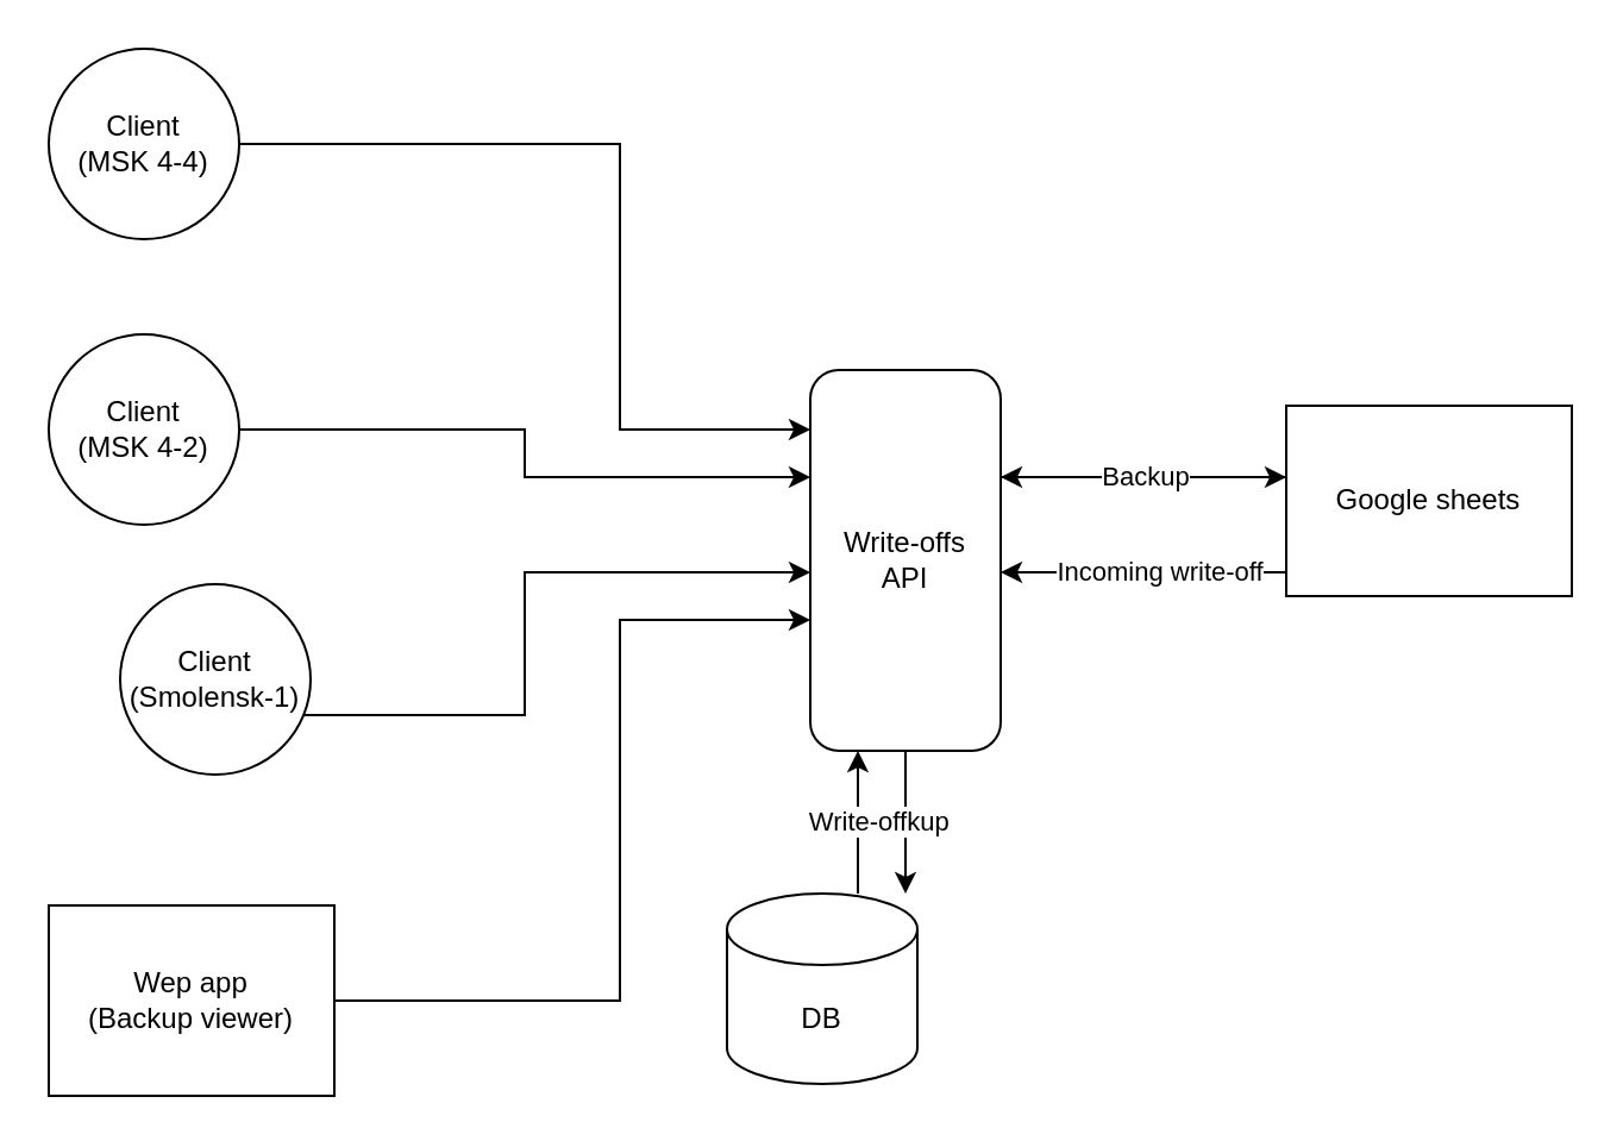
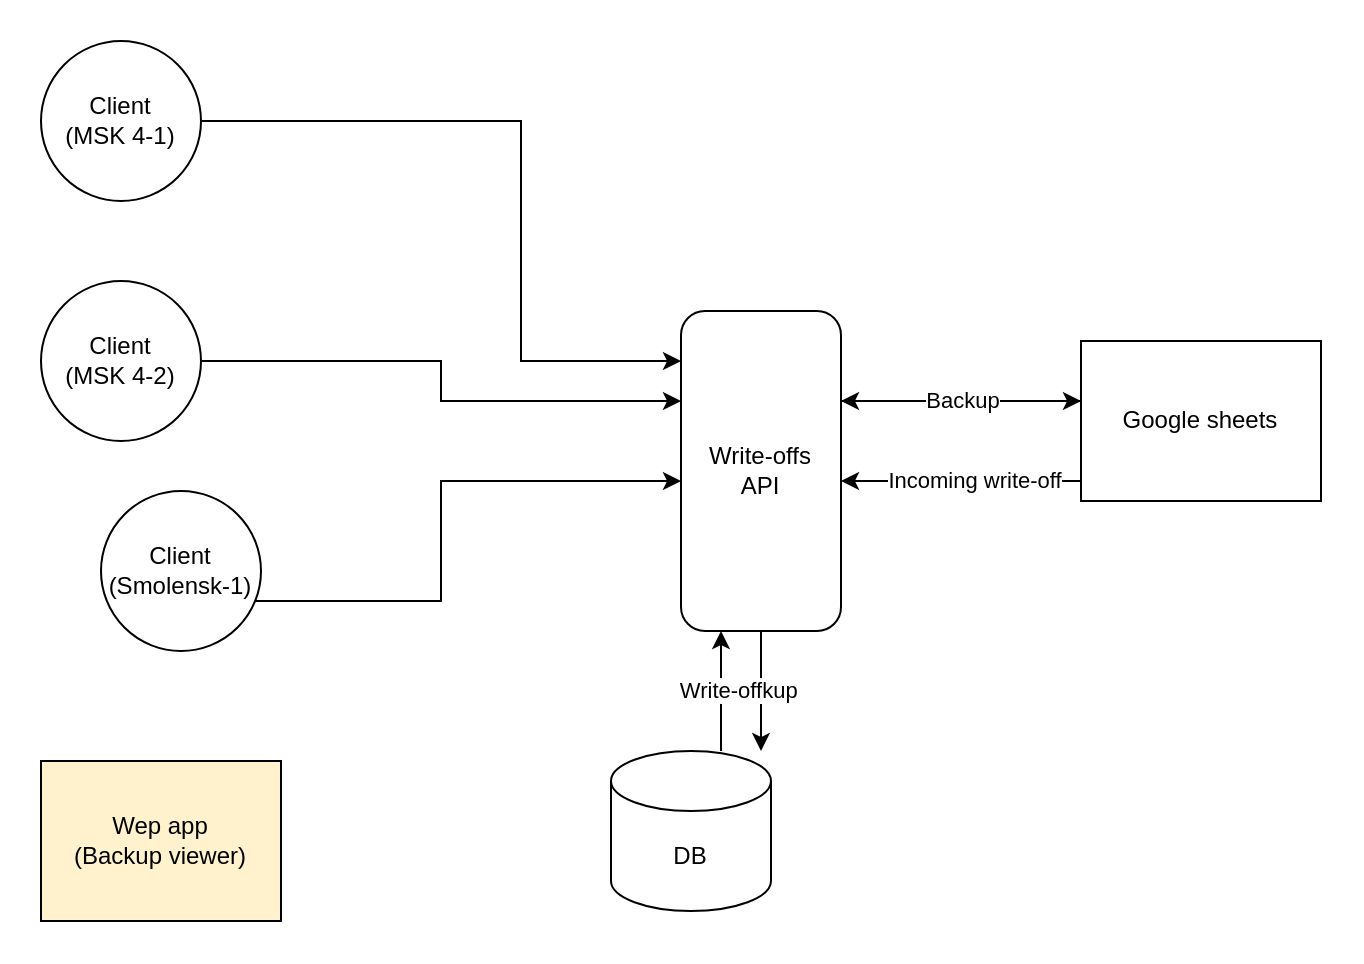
  <mxCell id="0" />
  <mxCell id="1" parent="0" />
  <mxCell id="2" style="edgeStyle=orthogonalEdgeStyle;rounded=0;orthogonalLoop=1;jettySize=auto;html=1;" edge="1" parent="1" source="5" target="9"><mxGeometry relative="1" as="geometry"><Array as="points"><mxPoint x="490" y="240" /><mxPoint x="490" y="240" /></Array></mxGeometry></mxCell>
  <mxCell id="3" value="Incoming write-off" style="edgeLabel;html=1;align=center;verticalAlign=middle;resizable=0;points=[];" vertex="1" connectable="0" parent="2"><mxGeometry x="-0.098" y="-1" relative="1" as="geometry"><mxPoint as="offset" /></mxGeometry></mxCell>
  <mxCell id="4" style="edgeStyle=orthogonalEdgeStyle;rounded=0;orthogonalLoop=1;jettySize=auto;html=1;" edge="1" parent="1" source="5" target="9"><mxGeometry relative="1" as="geometry"><Array as="points"><mxPoint x="460" y="200" /><mxPoint x="460" y="200" /></Array></mxGeometry></mxCell>
  <mxCell id="5" value="Google sheets" style="rounded=0;whiteSpace=wrap;html=1;" vertex="1" parent="1"><mxGeometry x="540" y="170" width="120" height="80" as="geometry" /></mxCell>
  <mxCell id="6" style="edgeStyle=orthogonalEdgeStyle;rounded=0;orthogonalLoop=1;jettySize=auto;html=1;" edge="1" parent="1" source="9" target="5"><mxGeometry relative="1" as="geometry"><Array as="points"><mxPoint x="480" y="200" /><mxPoint x="480" y="200" /></Array></mxGeometry></mxCell>
  <mxCell id="7" value="Backup" style="edgeLabel;html=1;align=center;verticalAlign=middle;resizable=0;points=[];" vertex="1" connectable="0" parent="6"><mxGeometry x="-0.112" y="1" relative="1" as="geometry"><mxPoint x="7" as="offset" /></mxGeometry></mxCell>
  <mxCell id="8" value="Backup" style="edgeStyle=orthogonalEdgeStyle;rounded=0;orthogonalLoop=1;jettySize=auto;html=1;" edge="1" parent="1" source="9" target="17"><mxGeometry relative="1" as="geometry"><Array as="points"><mxPoint x="400" y="310" /><mxPoint x="400" y="310" /></Array></mxGeometry></mxCell>
  <mxCell id="9" value="Write-offs&lt;br&gt;API" style="rounded=1;whiteSpace=wrap;html=1;" vertex="1" parent="1"><mxGeometry x="340" y="155" width="80" height="160" as="geometry" /></mxCell>
  <mxCell id="10" style="edgeStyle=orthogonalEdgeStyle;rounded=0;orthogonalLoop=1;jettySize=auto;html=1;" edge="1" parent="1" source="11" target="9"><mxGeometry relative="1" as="geometry"><Array as="points"><mxPoint x="260" y="60" /><mxPoint x="260" y="180" /></Array></mxGeometry></mxCell>
- <mxCell id="11" value="Client&lt;br&gt;(MSK 4-4)" style="ellipse;whiteSpace=wrap;html=1;aspect=fixed;" vertex="1" parent="1"><mxGeometry x="20" y="20" width="80" height="80" as="geometry" /></mxCell>
+ <mxCell id="11" value="Client&lt;br&gt;(MSK 4-1)" style="ellipse;whiteSpace=wrap;html=1;aspect=fixed;" vertex="1" parent="1"><mxGeometry x="20" y="20" width="80" height="80" as="geometry" /></mxCell>
  <mxCell id="12" style="edgeStyle=orthogonalEdgeStyle;rounded=0;orthogonalLoop=1;jettySize=auto;html=1;" edge="1" parent="1" source="13" target="9"><mxGeometry relative="1" as="geometry"><Array as="points"><mxPoint x="220" y="180" /><mxPoint x="220" y="200" /></Array></mxGeometry></mxCell>
  <mxCell id="13" value="Client&lt;br&gt;(MSK 4-2)" style="ellipse;whiteSpace=wrap;html=1;aspect=fixed;" vertex="1" parent="1"><mxGeometry x="20" y="140" width="80" height="80" as="geometry" /></mxCell>
  <mxCell id="14" style="edgeStyle=orthogonalEdgeStyle;rounded=0;orthogonalLoop=1;jettySize=auto;html=1;" edge="1" parent="1" source="15" target="9"><mxGeometry relative="1" as="geometry"><Array as="points"><mxPoint x="220" y="300" /><mxPoint x="220" y="240" /></Array></mxGeometry></mxCell>
  <mxCell id="15" value="Client&lt;br&gt;(Smolensk-1)" style="ellipse;whiteSpace=wrap;html=1;aspect=fixed;" vertex="1" parent="1"><mxGeometry x="50" y="245" width="80" height="80" as="geometry" /></mxCell>
  <mxCell id="16" value="Write-off" style="edgeStyle=orthogonalEdgeStyle;rounded=0;orthogonalLoop=1;jettySize=auto;html=1;" edge="1" parent="1" source="17" target="9"><mxGeometry relative="1" as="geometry"><Array as="points"><mxPoint x="360" y="320" /><mxPoint x="360" y="320" /></Array><mxPoint as="offset" /></mxGeometry></mxCell>
  <mxCell id="17" value="DB" style="shape=cylinder3;whiteSpace=wrap;html=1;boundedLbl=1;backgroundOutline=1;size=15;" vertex="1" parent="1"><mxGeometry x="305" y="375" width="80" height="80" as="geometry" /></mxCell>
- <mxCell id="18" style="edgeStyle=orthogonalEdgeStyle;rounded=0;orthogonalLoop=1;jettySize=auto;html=1;" edge="1" parent="1" source="19" target="9"><mxGeometry relative="1" as="geometry"><Array as="points"><mxPoint x="260" y="420" /><mxPoint x="260" y="260" /></Array></mxGeometry></mxCell>
- <mxCell id="19" value="Wep app&lt;br&gt;(Backup viewer)" style="rounded=0;whiteSpace=wrap;html=1;" vertex="1" parent="1"><mxGeometry x="20" y="380" width="120" height="80" as="geometry" /></mxCell>
+ <mxCell id="19" value="Wep app&lt;br&gt;(Backup viewer)" style="rounded=0;whiteSpace=wrap;html=1;fillColor=#fff2cc;" vertex="1" parent="1"><mxGeometry x="20" y="380" width="120" height="80" as="geometry" /></mxCell>
